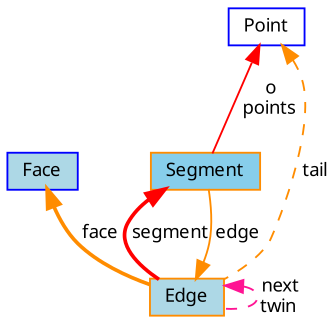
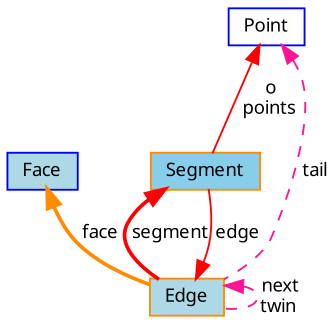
  digraph {
    fontname="Noto Sans"
    node [color=darkorange fillcolor=lightblue fontname="Noto Sans" fontsize=10 shape=record style=filled]
    edge [color=red dir=back fontname="Noto Sans" fontsize=10 labelfontname=Helvetica labelfontsize=10 style=bold]
    n1 [fillcolor=skyblue height=0.2 label=Segment width=0.4]
    n2 [height=0.2 label="Edge" width=0.4]
    n3 [color=blue height=0.2 label=Face width=0.4]
    n4 [color=blue fillcolor=white height=0.2 label=Point width=0.4]
    n1 -> n2 [label=" segment"]
-   n2 -> n1 [color=darkorange label=" edge" style=solid]
+   n2 -> n1 [label=" edge" style=solid]
    n2 -> n2 [color=deeppink label=" next\ntwin" style=dashed]
    n3 -> n2 [color=darkorange label=" face"]
    n4 -> n1 [label=" o\npoints" style=solid]
-   n4 -> n2 [color=darkorange label=" tail" style=dashed]
+   n4 -> n2 [color=deeppink label=" tail" style=dashed]
  }
